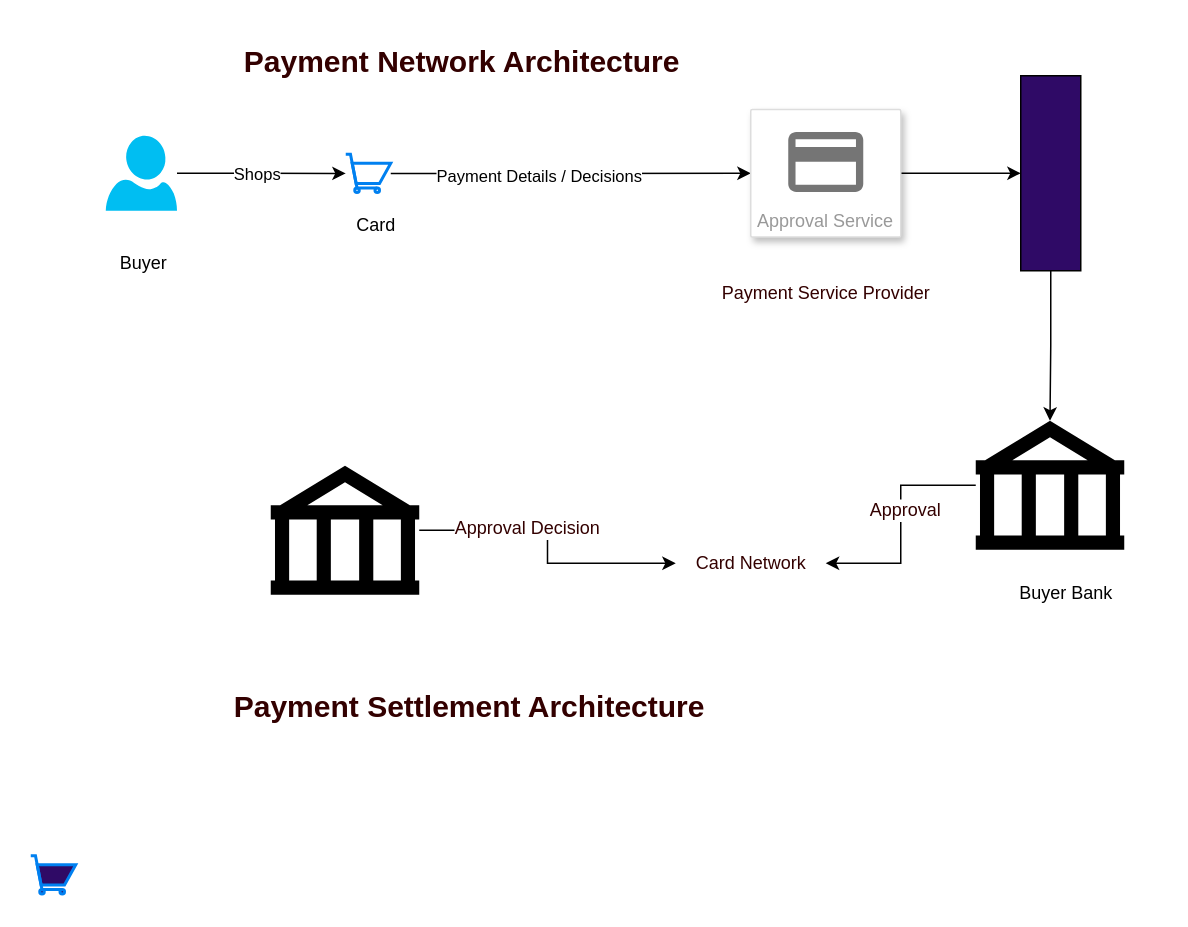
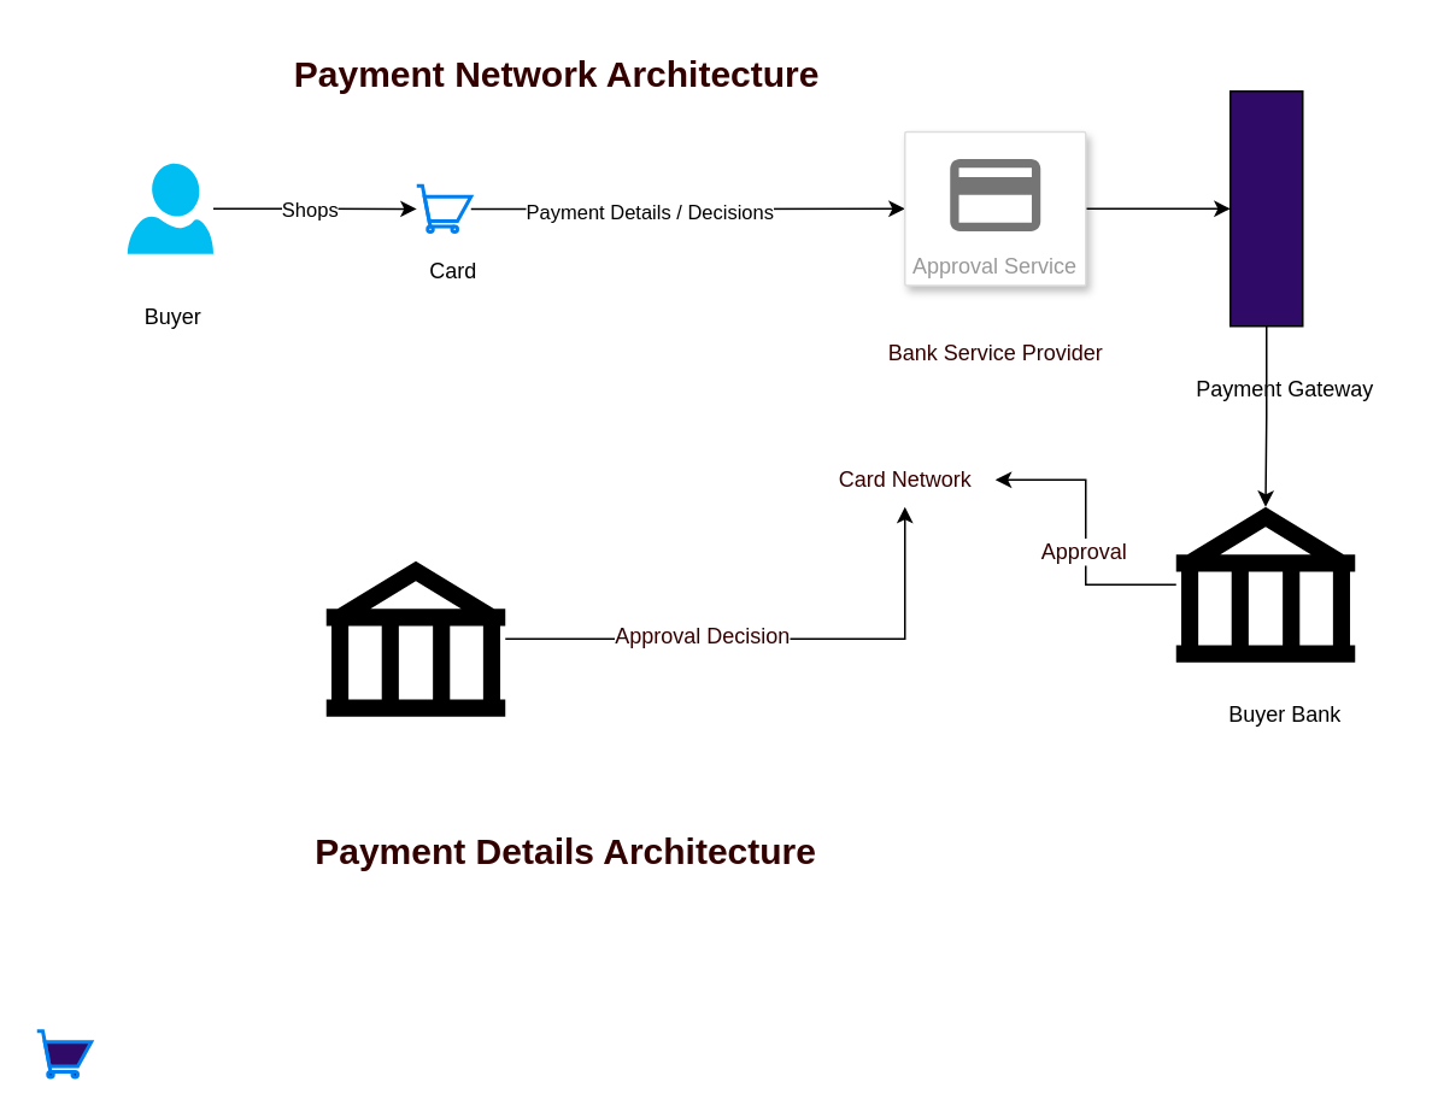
  <mxCell id="0" />
  <mxCell id="1" parent="0" />
  <mxCell id="2" value="" style="edgeStyle=orthogonalEdgeStyle;rounded=0;orthogonalLoop=1;jettySize=auto;html=1;" edge="1" parent="1" source="4" target="7"><mxGeometry relative="1" as="geometry" /></mxCell>
  <mxCell id="3" value="Shops" style="edgeLabel;html=1;align=center;verticalAlign=middle;resizable=0;points=[];" vertex="1" connectable="0" parent="2"><mxGeometry x="-0.345" y="3" relative="1" as="geometry"><mxPoint x="16" y="3" as="offset" /></mxGeometry></mxCell>
  <mxCell id="4" value="" style="verticalLabelPosition=bottom;html=1;verticalAlign=top;align=center;strokeColor=none;fillColor=#00BEF2;shape=mxgraph.azure.user;" vertex="1" parent="1"><mxGeometry x="70" y="90" width="47.5" height="50" as="geometry" /></mxCell>
  <mxCell id="5" value="" style="edgeStyle=orthogonalEdgeStyle;rounded=0;orthogonalLoop=1;jettySize=auto;html=1;" edge="1" parent="1" source="7" target="11"><mxGeometry relative="1" as="geometry" /></mxCell>
  <mxCell id="6" value="Payment Details / Decisions" style="edgeLabel;html=1;align=center;verticalAlign=middle;resizable=0;points=[];" vertex="1" connectable="0" parent="5"><mxGeometry x="-0.182" y="-1" relative="1" as="geometry"><mxPoint as="offset" /></mxGeometry></mxCell>
  <mxCell id="7" value="" style="html=1;verticalLabelPosition=bottom;align=center;labelBackgroundColor=#ffffff;verticalAlign=top;strokeWidth=2;strokeColor=#0080F0;shadow=0;dashed=0;shape=mxgraph.ios7.icons.shopping_cart;" vertex="1" parent="1"><mxGeometry x="230" y="102.25" width="30" height="25.5" as="geometry" /></mxCell>
  <mxCell id="8" value="Buyer" style="text;html=1;align=center;verticalAlign=middle;resizable=0;points=[];autosize=1;strokeColor=none;fillColor=none;" vertex="1" parent="1"><mxGeometry x="70" y="160" width="50" height="30" as="geometry" /></mxCell>
  <mxCell id="9" value="Card" style="text;html=1;align=center;verticalAlign=middle;resizable=0;points=[];autosize=1;strokeColor=none;fillColor=none;" vertex="1" parent="1"><mxGeometry x="215" y="135" width="70" height="30" as="geometry" /></mxCell>
  <mxCell id="10" value="" style="edgeStyle=orthogonalEdgeStyle;rounded=0;orthogonalLoop=1;jettySize=auto;html=1;" edge="1" parent="1" source="11" target="14"><mxGeometry relative="1" as="geometry" /></mxCell>
  <mxCell id="11" value="Approval Service" style="strokeColor=#dddddd;shadow=1;strokeWidth=1;rounded=1;absoluteArcSize=1;arcSize=2;labelPosition=center;verticalLabelPosition=middle;align=center;verticalAlign=bottom;spacingLeft=0;fontColor=#999999;fontSize=12;whiteSpace=wrap;spacingBottom=2;" vertex="1" parent="1"><mxGeometry x="500" y="72.5" width="100" height="85" as="geometry" /></mxCell>
  <mxCell id="12" value="" style="sketch=0;dashed=0;connectable=0;html=1;fillColor=#757575;strokeColor=none;shape=mxgraph.gcp2.payment;part=1;" vertex="1" parent="11"><mxGeometry x="0.5" width="50" height="40" relative="1" as="geometry"><mxPoint x="-25" y="15" as="offset" /></mxGeometry></mxCell>
  <mxCell id="13" value="" style="edgeStyle=orthogonalEdgeStyle;rounded=0;orthogonalLoop=1;jettySize=auto;html=1;fontSize=12;fontColor=#330000;" edge="1" parent="1" source="14" target="18"><mxGeometry relative="1" as="geometry" /></mxCell>
  <mxCell id="14" value="" style="rounded=0;whiteSpace=wrap;html=1;fillColor=#2F0A66;" vertex="1" parent="1"><mxGeometry x="680" y="50" width="40" height="130" as="geometry" /></mxCell>
+ <mxCell id="15" value="Payment Gateway" style="text;html=1;align=center;verticalAlign=middle;resizable=0;points=[];autosize=1;strokeColor=none;fillColor=none;" vertex="1" parent="1"><mxGeometry x="650" y="200" width="120" height="30" as="geometry" /></mxCell>
  <mxCell id="16" value="" style="edgeStyle=orthogonalEdgeStyle;rounded=0;orthogonalLoop=1;jettySize=auto;html=1;fontSize=12;fontColor=#330000;" edge="1" parent="1" source="18" target="20"><mxGeometry relative="1" as="geometry" /></mxCell>
  <mxCell id="17" value="Approval" style="edgeLabel;html=1;align=center;verticalAlign=middle;resizable=0;points=[];fontSize=12;fontColor=#330000;" vertex="1" connectable="0" parent="16"><mxGeometry x="-0.126" y="2" relative="1" as="geometry"><mxPoint as="offset" /></mxGeometry></mxCell>
  <mxCell id="18" value="" style="shape=mxgraph.signs.travel.bank;html=1;pointerEvents=1;fillColor=#000000;strokeColor=none;verticalLabelPosition=bottom;verticalAlign=top;align=center;" vertex="1" parent="1"><mxGeometry x="650" y="280" width="99" height="86" as="geometry" /></mxCell>
  <mxCell id="19" value="Buyer Bank" style="text;html=1;align=center;verticalAlign=middle;resizable=0;points=[];autosize=1;strokeColor=none;fillColor=none;" vertex="1" parent="1"><mxGeometry x="660" y="380" width="100" height="30" as="geometry" /></mxCell>
- <mxCell id="20" value="Card Network" style="text;html=1;align=center;verticalAlign=middle;resizable=0;points=[];autosize=1;strokeColor=none;fillColor=none;fontSize=12;fontColor=#330000;" vertex="1" parent="1"><mxGeometry x="450" y="360" width="100" height="30" as="geometry" /></mxCell>
+ <mxCell id="20" value="Card Network" style="text;html=1;align=center;verticalAlign=middle;resizable=0;points=[];autosize=1;strokeColor=none;fillColor=none;fontSize=12;fontColor=#330000;" vertex="1" parent="1"><mxGeometry x="450" y="250" width="100" height="30" as="geometry" /></mxCell>
  <mxCell id="21" value="" style="edgeStyle=orthogonalEdgeStyle;rounded=0;orthogonalLoop=1;jettySize=auto;html=1;fontSize=12;fontColor=#330000;" edge="1" parent="1" source="23" target="20"><mxGeometry relative="1" as="geometry" /></mxCell>
  <mxCell id="22" value="Approval Decision" style="edgeLabel;html=1;align=center;verticalAlign=middle;resizable=0;points=[];fontSize=12;fontColor=#330000;" vertex="1" connectable="0" parent="21"><mxGeometry x="-0.262" y="2" relative="1" as="geometry"><mxPoint as="offset" /></mxGeometry></mxCell>
  <mxCell id="23" value="" style="shape=mxgraph.signs.travel.bank;html=1;pointerEvents=1;fillColor=#000000;strokeColor=none;verticalLabelPosition=bottom;verticalAlign=top;align=center;fontSize=12;fontColor=#330000;" vertex="1" parent="1"><mxGeometry x="180" y="310" width="99" height="86" as="geometry" /></mxCell>
- <mxCell id="24" value="Payment Service Provider" style="text;html=1;align=center;verticalAlign=middle;resizable=0;points=[];autosize=1;strokeColor=none;fillColor=none;fontSize=12;fontColor=#330000;" vertex="1" parent="1"><mxGeometry x="470" y="180" width="160" height="30" as="geometry" /></mxCell>
+ <mxCell id="24" value="Bank Service Provider" style="text;html=1;align=center;verticalAlign=middle;resizable=0;points=[];autosize=1;strokeColor=none;fillColor=none;fontSize=12;fontColor=#330000;" vertex="1" parent="1"><mxGeometry x="470" y="180" width="160" height="30" as="geometry" /></mxCell>
  <mxCell id="25" value="Payment Network Architecture&amp;nbsp;" style="text;html=1;align=center;verticalAlign=middle;resizable=0;points=[];autosize=1;strokeColor=none;fillColor=none;fontSize=20;fontColor=#330000;fontStyle=1" vertex="1" parent="1"><mxGeometry x="135" y="20" width="350" height="40" as="geometry" /></mxCell>
- <mxCell id="26" value="Payment Settlement Architecture&amp;nbsp;" style="text;html=1;align=center;verticalAlign=middle;resizable=0;points=[];autosize=1;strokeColor=none;fillColor=none;fontSize=20;fontColor=#330000;fontStyle=1" vertex="1" parent="1"><mxGeometry x="145" y="450" width="340" height="40" as="geometry" /></mxCell>
+ <mxCell id="26" value="Payment Details Architecture&amp;nbsp;" style="text;html=1;align=center;verticalAlign=middle;resizable=0;points=[];autosize=1;strokeColor=none;fillColor=none;fontSize=20;fontColor=#330000;fontStyle=1" vertex="1" parent="1"><mxGeometry x="145" y="450" width="340" height="40" as="geometry" /></mxCell>
  <mxCell id="27" value="" style="html=1;verticalLabelPosition=bottom;align=center;labelBackgroundColor=#ffffff;verticalAlign=top;strokeWidth=2;strokeColor=#0080F0;shadow=0;dashed=0;shape=mxgraph.ios7.icons.shopping_cart;fontSize=20;fontColor=#330000;fillColor=#2F0A66;" vertex="1" parent="1"><mxGeometry x="20" y="570" width="30" height="25.5" as="geometry" /></mxCell>
